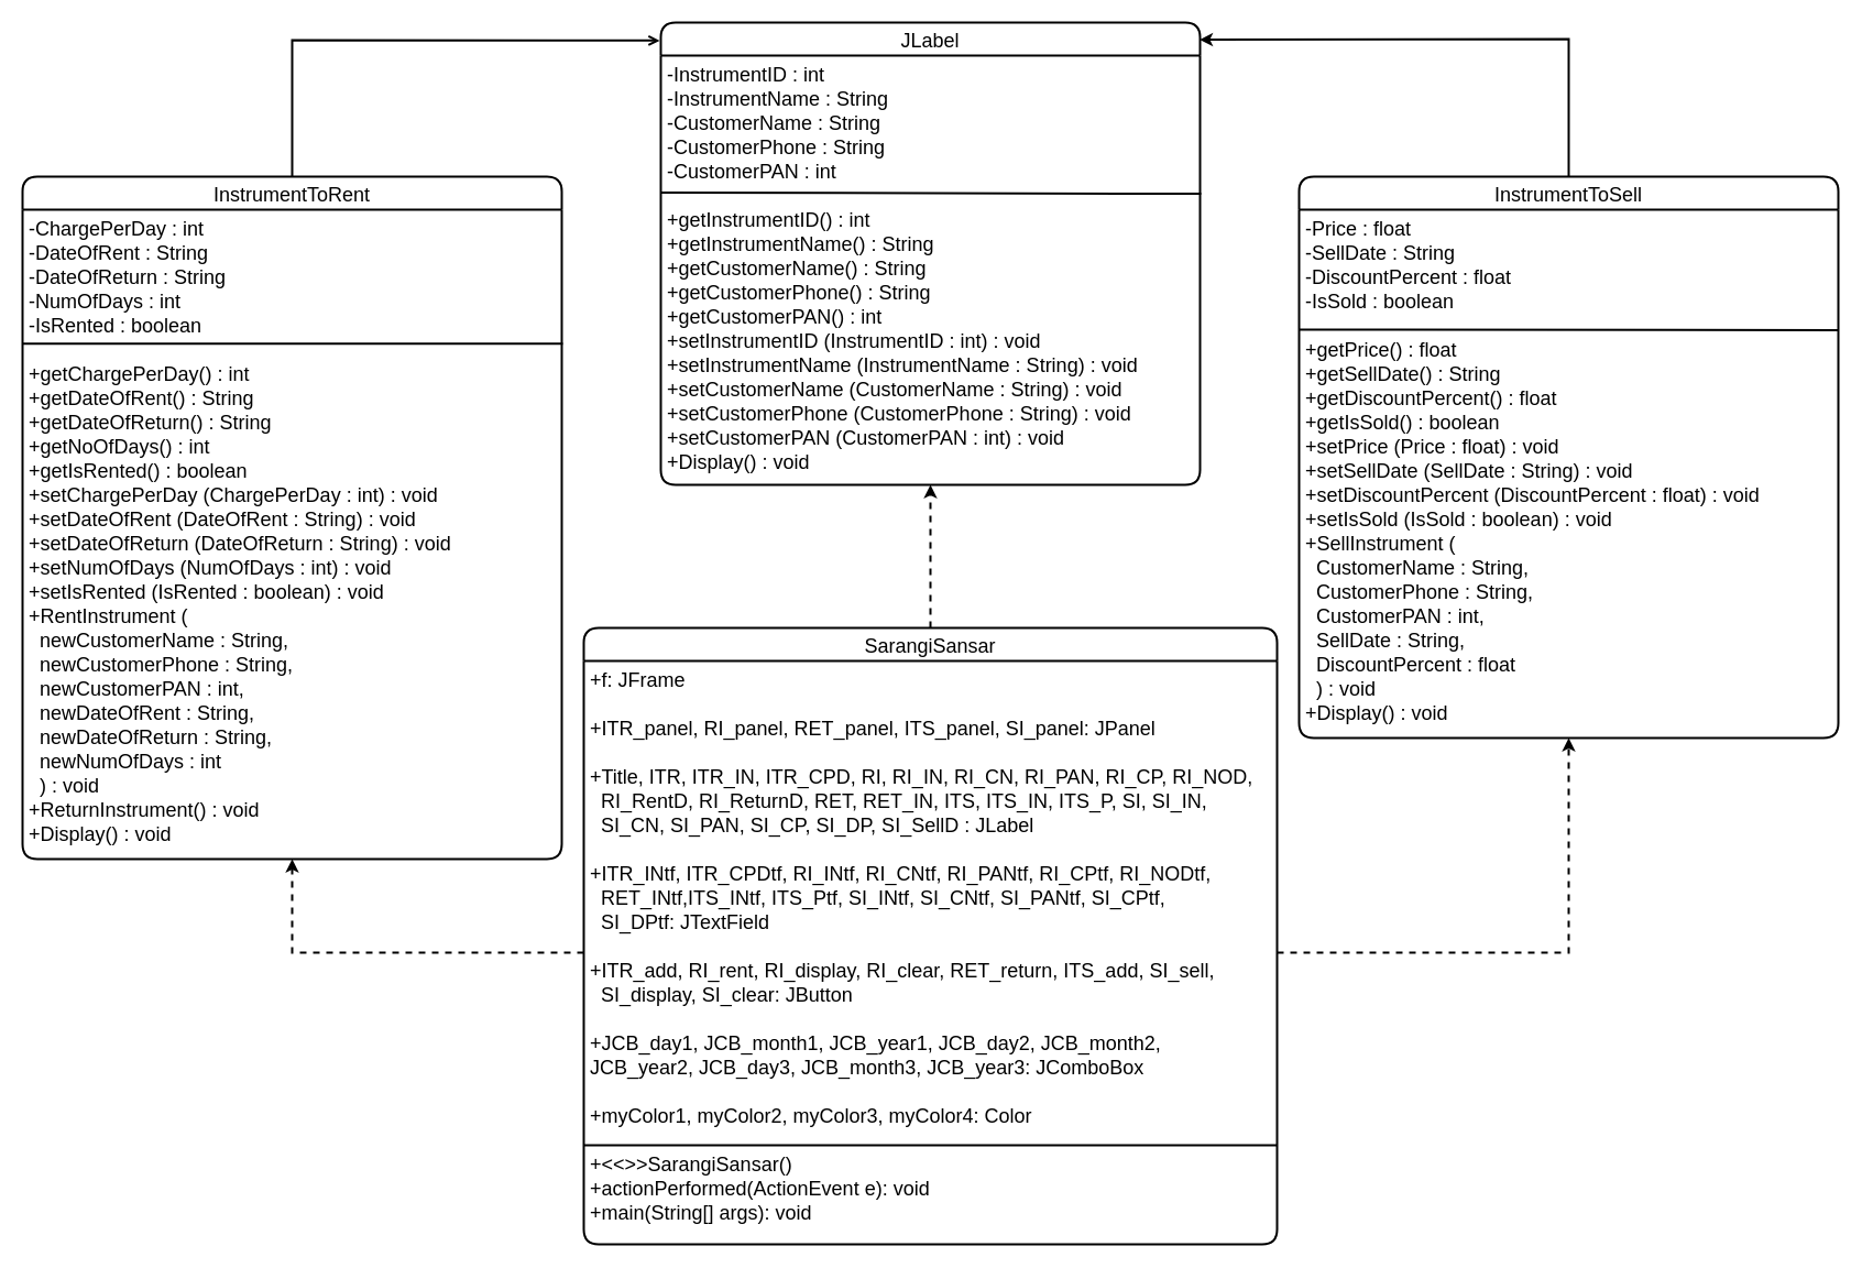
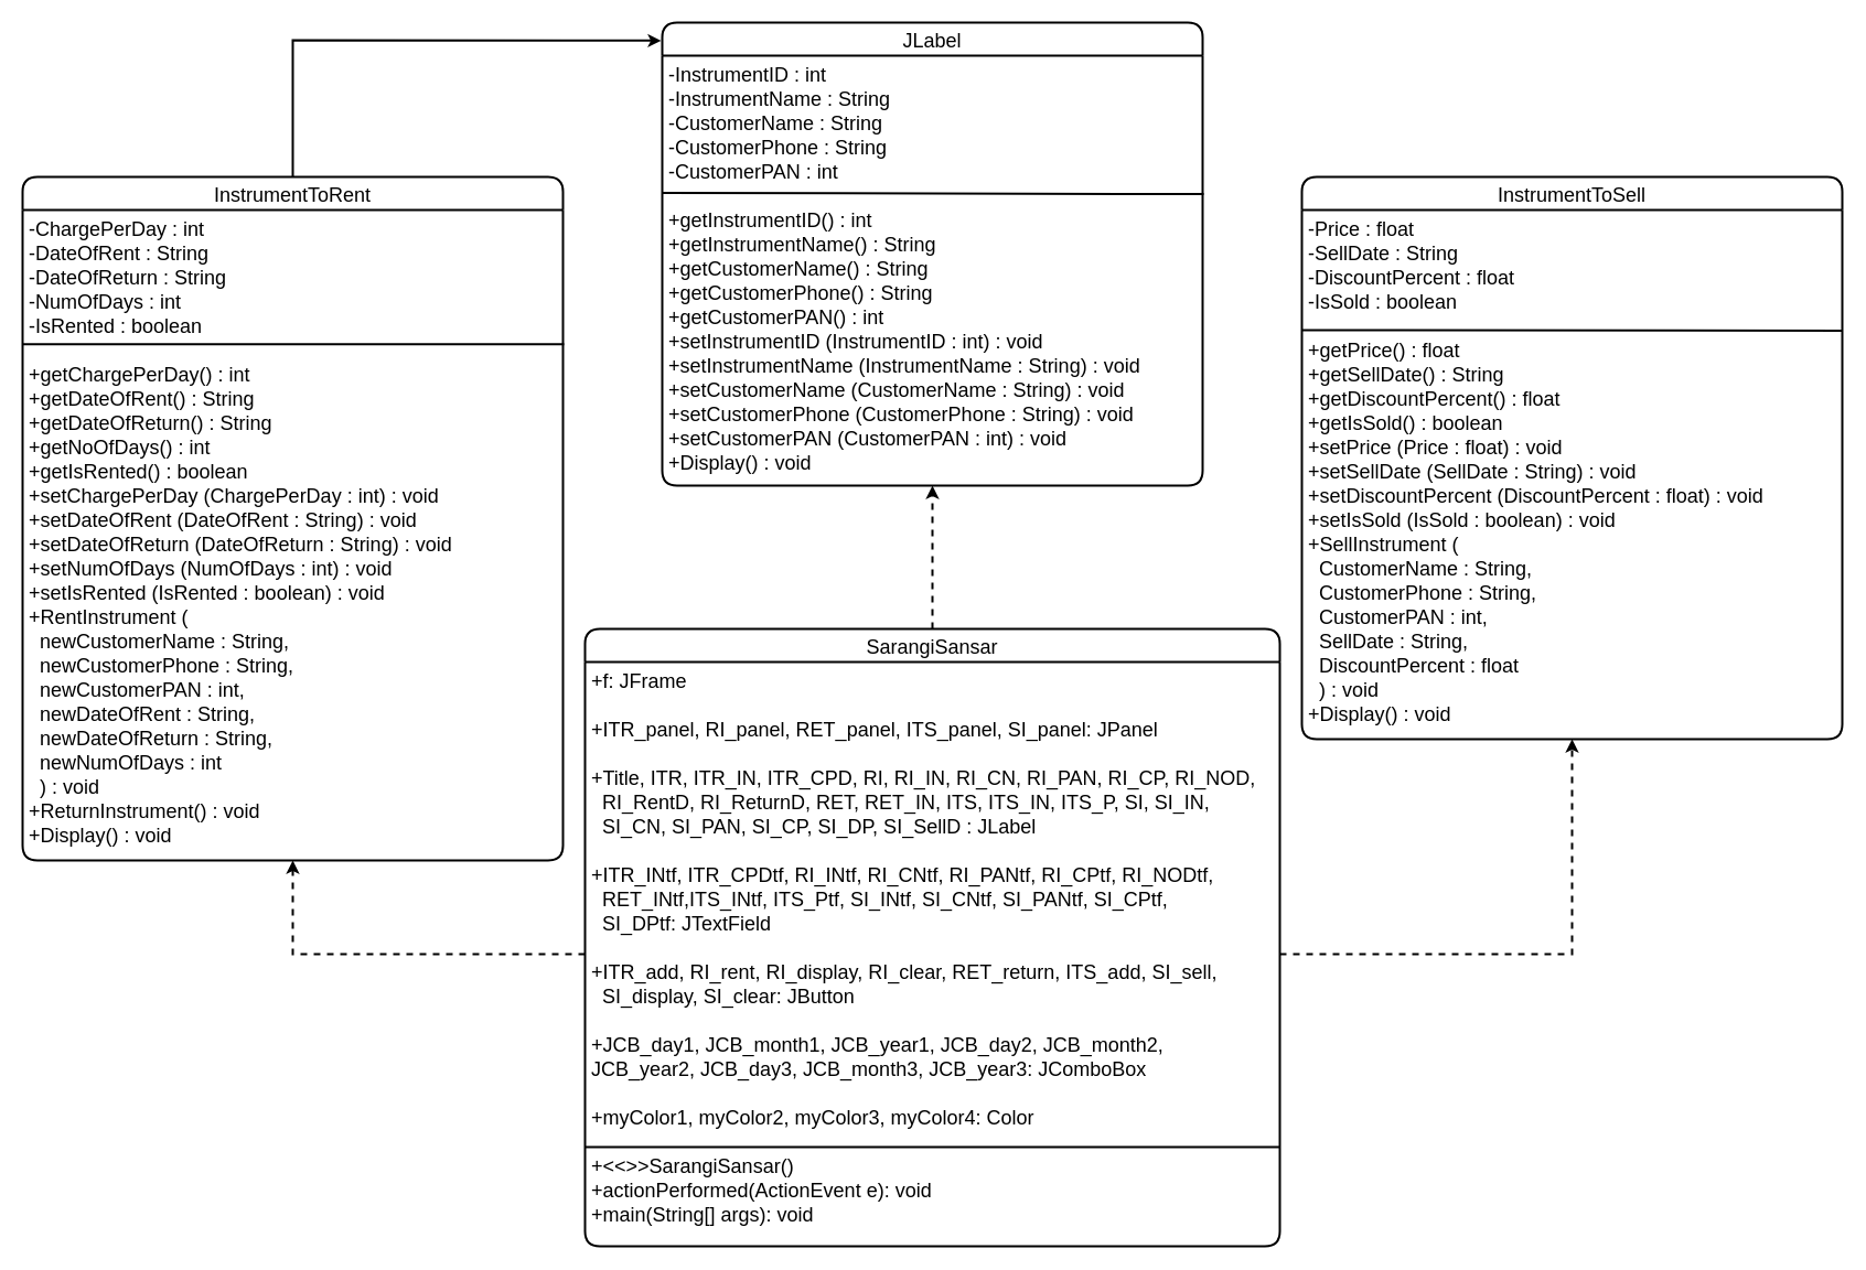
  <mxCell id="0" />
  <mxCell id="1" parent="0" />
  <mxCell id="2" value="JLabel" style="swimlane;childLayout=stackLayout;horizontal=1;startSize=30;horizontalStack=0;rounded=1;fontSize=18;fontStyle=0;strokeWidth=2;resizeParent=0;resizeLast=1;shadow=0;dashed=0;align=center;" parent="1" vertex="1"><mxGeometry x="600" y="20" width="490" height="420" as="geometry" /></mxCell>
  <mxCell id="3" value="-InstrumentID : int&#10;-InstrumentName : String&#10;-CustomerName : String&#10;-CustomerPhone : String&#10;-CustomerPAN : int&#10;&#10;+getInstrumentID() : int&#10;+getInstrumentName() : String&#10;+getCustomerName() : String&#10;+getCustomerPhone() : String&#10;+getCustomerPAN() : int&#10;+setInstrumentID (InstrumentID : int) : void&#10;+setInstrumentName (InstrumentName : String) : void&#10;+setCustomerName (CustomerName : String) : void&#10;+setCustomerPhone (CustomerPhone : String) : void&#10;+setCustomerPAN (CustomerPAN : int) : void&#10;+Display() : void" style="align=left;strokeColor=none;fillColor=none;spacingLeft=4;fontSize=18;verticalAlign=top;resizable=0;rotatable=0;part=1;" parent="2" vertex="1"><mxGeometry y="30" width="490" height="390" as="geometry" /></mxCell>
  <mxCell id="4" value="" style="endArrow=none;html=1;rounded=0;fontSize=18;entryX=1.002;entryY=0.322;entryDx=0;entryDy=0;entryPerimeter=0;exitX=0.001;exitY=0.319;exitDx=0;exitDy=0;exitPerimeter=0;strokeWidth=2;" parent="2" source="3" target="3" edge="1"><mxGeometry width="50" height="50" relative="1" as="geometry"><mxPoint x="-140" y="230" as="sourcePoint" /><mxPoint x="-90" y="180" as="targetPoint" /></mxGeometry></mxCell>
  <mxCell id="5" value="InstrumentToRent" style="swimlane;childLayout=stackLayout;horizontal=1;startSize=30;horizontalStack=0;rounded=1;fontSize=18;fontStyle=0;strokeWidth=2;resizeParent=0;resizeLast=1;shadow=0;dashed=0;align=center;" parent="1" vertex="1"><mxGeometry x="20" y="160" width="490" height="620" as="geometry"><mxRectangle x="180" y="200" width="160" height="30" as="alternateBounds" /></mxGeometry></mxCell>
  <mxCell id="6" value="" style="endArrow=none;html=1;rounded=0;exitX=0;exitY=0.226;exitDx=0;exitDy=0;exitPerimeter=0;entryX=1.002;entryY=0.226;entryDx=0;entryDy=0;entryPerimeter=0;strokeWidth=2;fontSize=18;" parent="5" edge="1"><mxGeometry width="50" height="50" relative="1" as="geometry"><mxPoint y="151.78" as="sourcePoint" /><mxPoint x="490.98" y="151.78" as="targetPoint" /></mxGeometry></mxCell>
  <mxCell id="7" value="-ChargePerDay : int&#10;-DateOfRent : String&#10;-DateOfReturn : String&#10;-NumOfDays : int&#10;-IsRented : boolean&#10;&#10;+getChargePerDay() : int&#10;+getDateOfRent() : String&#10;+getDateOfReturn() : String&#10;+getNoOfDays() : int&#10;+getIsRented() : boolean&#10;+setChargePerDay (ChargePerDay : int) : void&#10;+setDateOfRent (DateOfRent : String) : void&#10;+setDateOfReturn (DateOfReturn : String) : void&#10;+setNumOfDays (NumOfDays : int) : void&#10;+setIsRented (IsRented : boolean) : void&#10;+RentInstrument (&#10;  newCustomerName : String,&#10;  newCustomerPhone : String,&#10;  newCustomerPAN : int,&#10;  newDateOfRent : String,&#10;  newDateOfReturn : String,&#10;  newNumOfDays : int&#10;  ) : void&#10;+ReturnInstrument() : void&#10;+Display() : void" style="align=left;strokeColor=none;fillColor=none;spacingLeft=4;fontSize=18;verticalAlign=top;resizable=0;rotatable=0;part=1;" parent="5" vertex="1"><mxGeometry y="30" width="490" height="590" as="geometry" /></mxCell>
  <mxCell id="8" value="InstrumentToSell" style="swimlane;childLayout=stackLayout;horizontal=1;startSize=30;horizontalStack=0;rounded=1;fontSize=18;fontStyle=0;strokeWidth=2;resizeParent=0;resizeLast=1;shadow=0;dashed=0;align=center;" parent="1" vertex="1"><mxGeometry x="1180" y="160" width="490" height="510" as="geometry" /></mxCell>
  <mxCell id="9" value="-Price : float&#10;-SellDate : String&#10;-DiscountPercent : float&#10;-IsSold : boolean&#10;&#10;+getPrice() : float&#10;+getSellDate() : String&#10;+getDiscountPercent() : float&#10;+getIsSold() : boolean&#10;+setPrice (Price : float) : void&#10;+setSellDate (SellDate : String) : void&#10;+setDiscountPercent (DiscountPercent : float) : void&#10;+setIsSold (IsSold : boolean) : void&#10;+SellInstrument (&#10;  CustomerName : String,&#10;  CustomerPhone : String,&#10;  CustomerPAN : int,&#10;  SellDate : String,&#10;  DiscountPercent : float&#10;  ) : void&#10;+Display() : void&#10;  " style="align=left;strokeColor=none;fillColor=none;spacingLeft=4;fontSize=18;verticalAlign=top;resizable=0;rotatable=0;part=1;" parent="8" vertex="1"><mxGeometry y="30" width="490" height="480" as="geometry" /></mxCell>
  <mxCell id="10" value="" style="endArrow=none;html=1;rounded=0;exitX=0;exitY=0.227;exitDx=0;exitDy=0;exitPerimeter=0;entryX=1.001;entryY=0.228;entryDx=0;entryDy=0;entryPerimeter=0;strokeWidth=2;fontSize=18;" parent="8" source="9" target="9" edge="1"><mxGeometry width="50" height="50" relative="1" as="geometry"><mxPoint x="100" y="180" as="sourcePoint" /><mxPoint x="150" y="130" as="targetPoint" /></mxGeometry></mxCell>
- <mxCell id="11" value="" style="endArrow=open;html=1;rounded=0;entryX=-0.002;entryY=0.039;entryDx=0;entryDy=0;exitX=0.5;exitY=0;exitDx=0;exitDy=0;strokeWidth=2;entryPerimeter=0;fontSize=18;" parent="1" source="5" target="2" edge="1"><mxGeometry width="50" height="50" relative="1" as="geometry"><mxPoint x="680" y="520" as="sourcePoint" /><mxPoint x="730" y="470" as="targetPoint" /><Array as="points"><mxPoint x="265" y="36" /></Array></mxGeometry></mxCell>
- <mxCell id="12" value="" style="endArrow=classic;html=1;rounded=0;exitX=0.5;exitY=0;exitDx=0;exitDy=0;strokeWidth=2;entryX=0.999;entryY=0.037;entryDx=0;entryDy=0;entryPerimeter=0;fontSize=18;" parent="1" source="8" target="2" edge="1"><mxGeometry width="50" height="50" relative="1" as="geometry"><mxPoint x="870" y="530" as="sourcePoint" /><mxPoint x="1100" y="40" as="targetPoint" /><Array as="points"><mxPoint x="1425" y="35" /></Array></mxGeometry></mxCell>
+ <mxCell id="11" value="" style="endArrow=classic;html=1;rounded=0;entryX=-0.002;entryY=0.039;entryDx=0;entryDy=0;exitX=0.5;exitY=0;exitDx=0;exitDy=0;strokeWidth=2;entryPerimeter=0;fontSize=18;" parent="1" source="5" target="2" edge="1"><mxGeometry width="50" height="50" relative="1" as="geometry"><mxPoint x="680" y="520" as="sourcePoint" /><mxPoint x="730" y="470" as="targetPoint" /><Array as="points"><mxPoint x="265" y="36" /></Array></mxGeometry></mxCell>
  <mxCell id="13" style="edgeStyle=orthogonalEdgeStyle;rounded=0;orthogonalLoop=1;jettySize=auto;html=1;entryX=0.5;entryY=1;entryDx=0;entryDy=0;dashed=1;strokeWidth=2;fontSize=18;" parent="1" source="14" target="3" edge="1"><mxGeometry relative="1" as="geometry" /></mxCell>
  <mxCell id="14" value="SarangiSansar" style="swimlane;childLayout=stackLayout;horizontal=1;startSize=30;horizontalStack=0;rounded=1;fontSize=18;fontStyle=0;strokeWidth=2;resizeParent=0;resizeLast=1;shadow=0;dashed=0;align=center;" parent="1" vertex="1"><mxGeometry x="530" y="570" width="630" height="560" as="geometry"><mxRectangle x="180" y="200" width="160" height="30" as="alternateBounds" /></mxGeometry></mxCell>
  <mxCell id="15" value="+f: JFrame&#10;&#10;+ITR_panel, RI_panel, RET_panel, ITS_panel, SI_panel: JPanel&#10;&#10;+Title, ITR, ITR_IN, ITR_CPD, RI, RI_IN, RI_CN, RI_PAN, RI_CP, RI_NOD, &#10;  RI_RentD, RI_ReturnD, RET, RET_IN, ITS, ITS_IN, ITS_P, SI, SI_IN, &#10;  SI_CN, SI_PAN, SI_CP, SI_DP, SI_SellD : JLabel&#10; &#10;+ITR_INtf, ITR_CPDtf, RI_INtf, RI_CNtf, RI_PANtf, RI_CPtf, RI_NODtf,&#10;  RET_INtf,ITS_INtf, ITS_Ptf, SI_INtf, SI_CNtf, SI_PANtf, SI_CPtf, &#10;  SI_DPtf: JTextField&#10;&#10;+ITR_add, RI_rent, RI_display, RI_clear, RET_return, ITS_add, SI_sell, &#10;  SI_display, SI_clear: JButton&#10;&#10;+JCB_day1, JCB_month1, JCB_year1, JCB_day2, JCB_month2, &#10;JCB_year2, JCB_day3, JCB_month3, JCB_year3: JComboBox&#10;&#10;+myColor1, myColor2, myColor3, myColor4: Color&#10;&#10;+&lt;&lt;&gt;&gt;SarangiSansar()&#10;+actionPerformed(ActionEvent e): void&#10;+main(String[] args): void" style="align=left;strokeColor=none;fillColor=none;spacingLeft=4;fontSize=18;verticalAlign=top;resizable=0;rotatable=0;part=1;" parent="14" vertex="1"><mxGeometry y="30" width="630" height="530" as="geometry" /></mxCell>
  <mxCell id="16" value="" style="endArrow=none;html=1;rounded=0;strokeWidth=2;fontSize=18;" parent="14" edge="1"><mxGeometry width="50" height="50" relative="1" as="geometry"><mxPoint x="630" y="470" as="sourcePoint" /><mxPoint y="470" as="targetPoint" /><Array as="points" /></mxGeometry></mxCell>
  <mxCell id="17" style="edgeStyle=orthogonalEdgeStyle;rounded=0;orthogonalLoop=1;jettySize=auto;html=1;entryX=0.5;entryY=1;entryDx=0;entryDy=0;dashed=1;exitX=1;exitY=0.5;exitDx=0;exitDy=0;strokeWidth=2;fontSize=18;" parent="1" source="15" target="9" edge="1"><mxGeometry relative="1" as="geometry"><mxPoint x="1230" y="820" as="sourcePoint" /><mxPoint x="1230" y="680" as="targetPoint" /></mxGeometry></mxCell>
  <mxCell id="18" style="edgeStyle=orthogonalEdgeStyle;rounded=0;orthogonalLoop=1;jettySize=auto;html=1;dashed=1;exitX=0;exitY=0.5;exitDx=0;exitDy=0;strokeWidth=2;entryX=0.5;entryY=1;entryDx=0;entryDy=0;fontSize=18;" parent="1" source="15" target="7" edge="1"><mxGeometry relative="1" as="geometry"><mxPoint x="1150" y="855" as="sourcePoint" /><mxPoint x="250" y="750" as="targetPoint" /></mxGeometry></mxCell>
